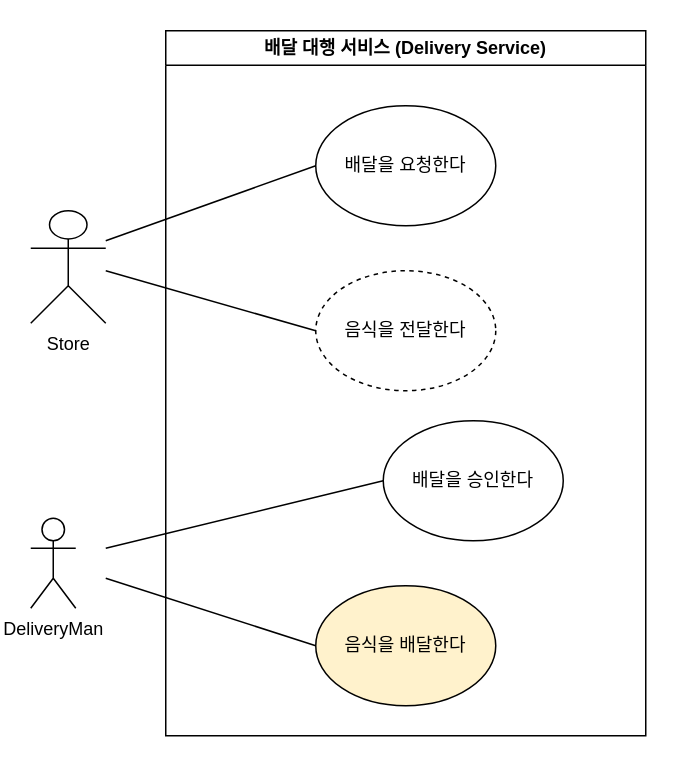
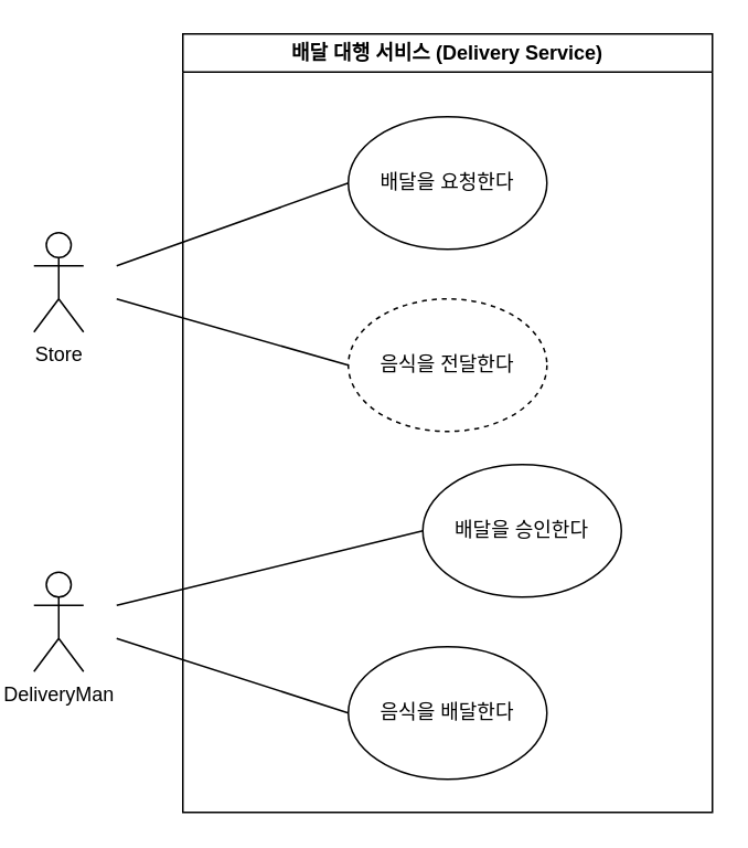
  <mxCell id="0" />
  <mxCell id="1" parent="0" />
  <mxCell id="2" value="배달 대행 서비스 (Delivery Service)" style="swimlane;whiteSpace=wrap;html=1;" vertex="1" parent="1"><mxGeometry x="110" y="20" width="320" height="470" as="geometry" /></mxCell>
  <mxCell id="3" value="배달을 요청한다" style="ellipse;whiteSpace=wrap;html=1;" vertex="1" parent="2"><mxGeometry x="100" y="50" width="120" height="80" as="geometry" /></mxCell>
  <mxCell id="4" value="배달을 승인한다" style="ellipse;whiteSpace=wrap;html=1;" vertex="1" parent="2"><mxGeometry x="145" y="260" width="120" height="80" as="geometry" /></mxCell>
- <mxCell id="5" value="음식을 배달한다" style="ellipse;whiteSpace=wrap;html=1;fillColor=#fff2cc;" vertex="1" parent="2"><mxGeometry x="100" y="370" width="120" height="80" as="geometry" /></mxCell>
+ <mxCell id="5" value="음식을 배달한다" style="ellipse;whiteSpace=wrap;html=1;" vertex="1" parent="2"><mxGeometry x="100" y="370" width="120" height="80" as="geometry" /></mxCell>
  <mxCell id="6" value="음식을 전달한다" style="ellipse;whiteSpace=wrap;html=1;dashed=1;" vertex="1" parent="2"><mxGeometry x="100" y="160" width="120" height="80" as="geometry" /></mxCell>
  <mxCell id="7" value="DeliveryMan" style="shape=umlActor;verticalLabelPosition=bottom;verticalAlign=top;html=1;outlineConnect=0;" vertex="1" parent="2"><mxGeometry x="-90" y="325" width="30" height="60" as="geometry" /></mxCell>
  <mxCell id="8" value="" style="endArrow=none;html=1;rounded=0;entryX=0;entryY=0.5;entryDx=0;entryDy=0;" edge="1" parent="2" target="4"><mxGeometry width="50" height="50" relative="1" as="geometry"><mxPoint x="-40" y="345" as="sourcePoint" /><mxPoint x="100" y="295" as="targetPoint" /></mxGeometry></mxCell>
  <mxCell id="9" value="" style="endArrow=none;html=1;rounded=0;entryX=0;entryY=0.5;entryDx=0;entryDy=0;" edge="1" parent="2" target="5"><mxGeometry width="50" height="50" relative="1" as="geometry"><mxPoint x="-40" y="365" as="sourcePoint" /><mxPoint x="100" y="405" as="targetPoint" /></mxGeometry></mxCell>
- <mxCell id="10" value="Store" style="shape=umlActor;verticalLabelPosition=bottom;verticalAlign=top;html=1;outlineConnect=0;" vertex="1" parent="1"><mxGeometry x="20" y="140" width="50" height="75" as="geometry" /></mxCell>
+ <mxCell id="10" value="Store" style="shape=umlActor;verticalLabelPosition=bottom;verticalAlign=top;html=1;outlineConnect=0;" vertex="1" parent="1"><mxGeometry x="20" y="140" width="30" height="60" as="geometry" /></mxCell>
  <mxCell id="11" value="" style="endArrow=none;html=1;rounded=0;entryX=0;entryY=0.5;entryDx=0;entryDy=0;" edge="1" parent="1" target="3"><mxGeometry width="50" height="50" relative="1" as="geometry"><mxPoint x="70" y="160" as="sourcePoint" /><mxPoint x="130" y="160" as="targetPoint" /></mxGeometry></mxCell>
  <mxCell id="12" value="" style="endArrow=none;html=1;rounded=0;entryX=0;entryY=0.5;entryDx=0;entryDy=0;" edge="1" parent="1" target="6"><mxGeometry width="50" height="50" relative="1" as="geometry"><mxPoint x="70" y="180" as="sourcePoint" /><mxPoint x="220" y="120" as="targetPoint" /></mxGeometry></mxCell>
